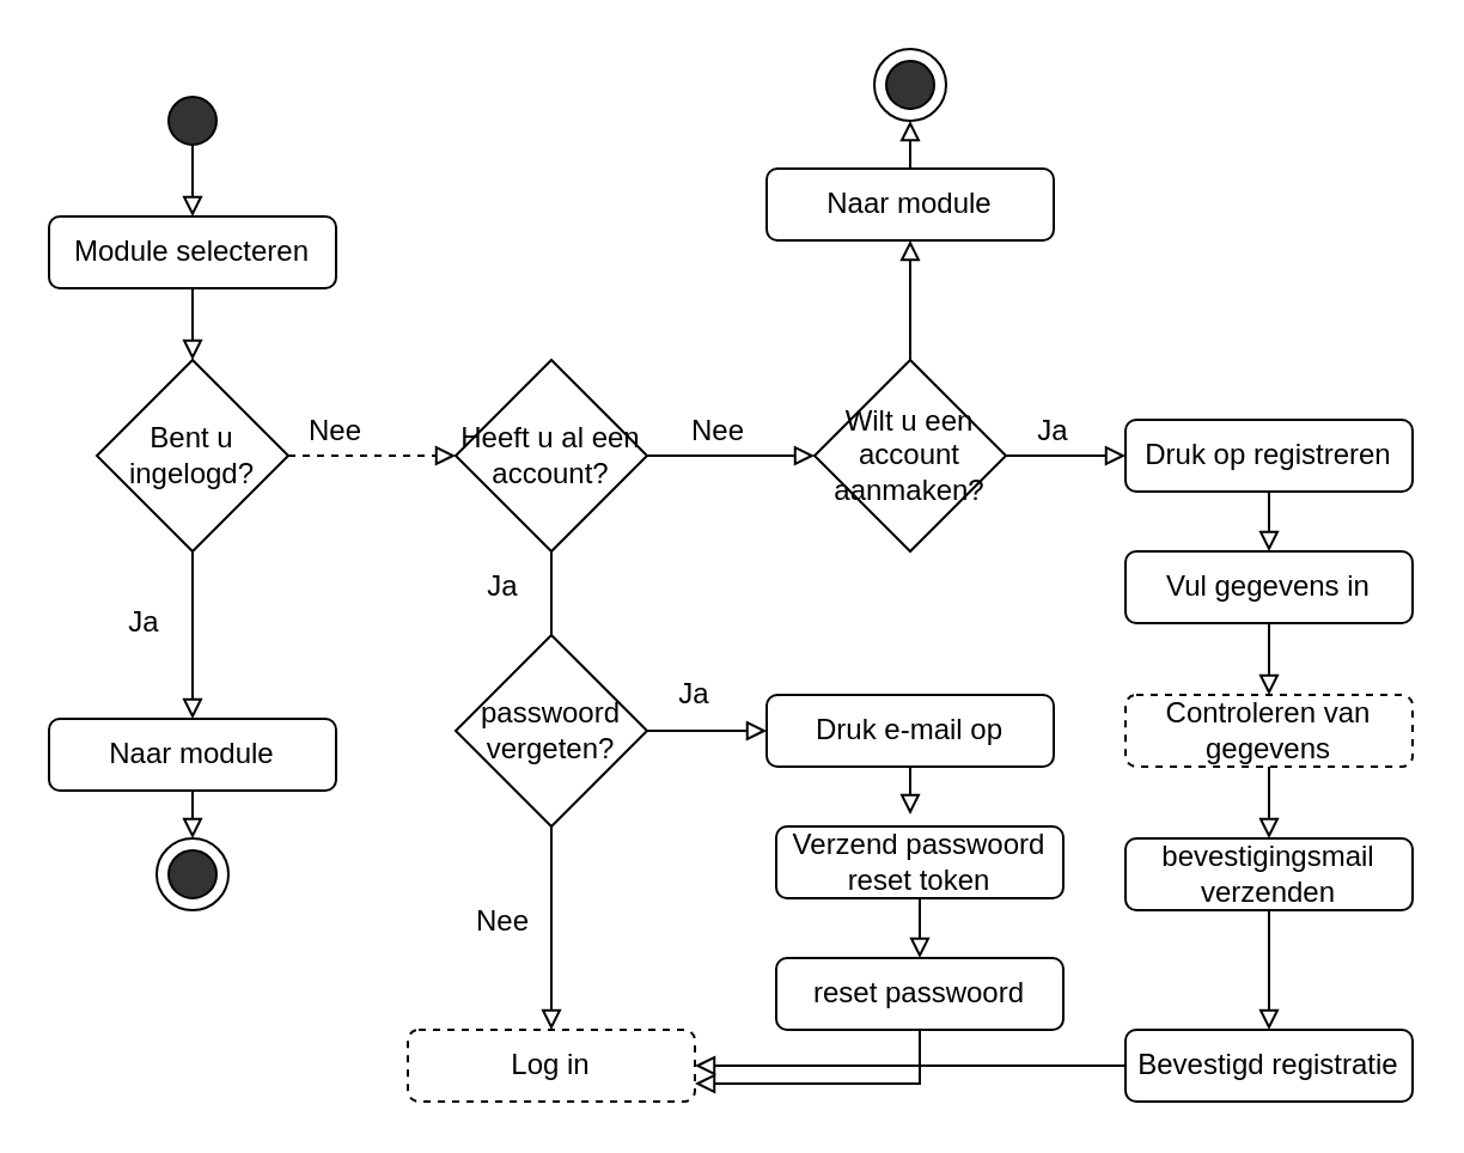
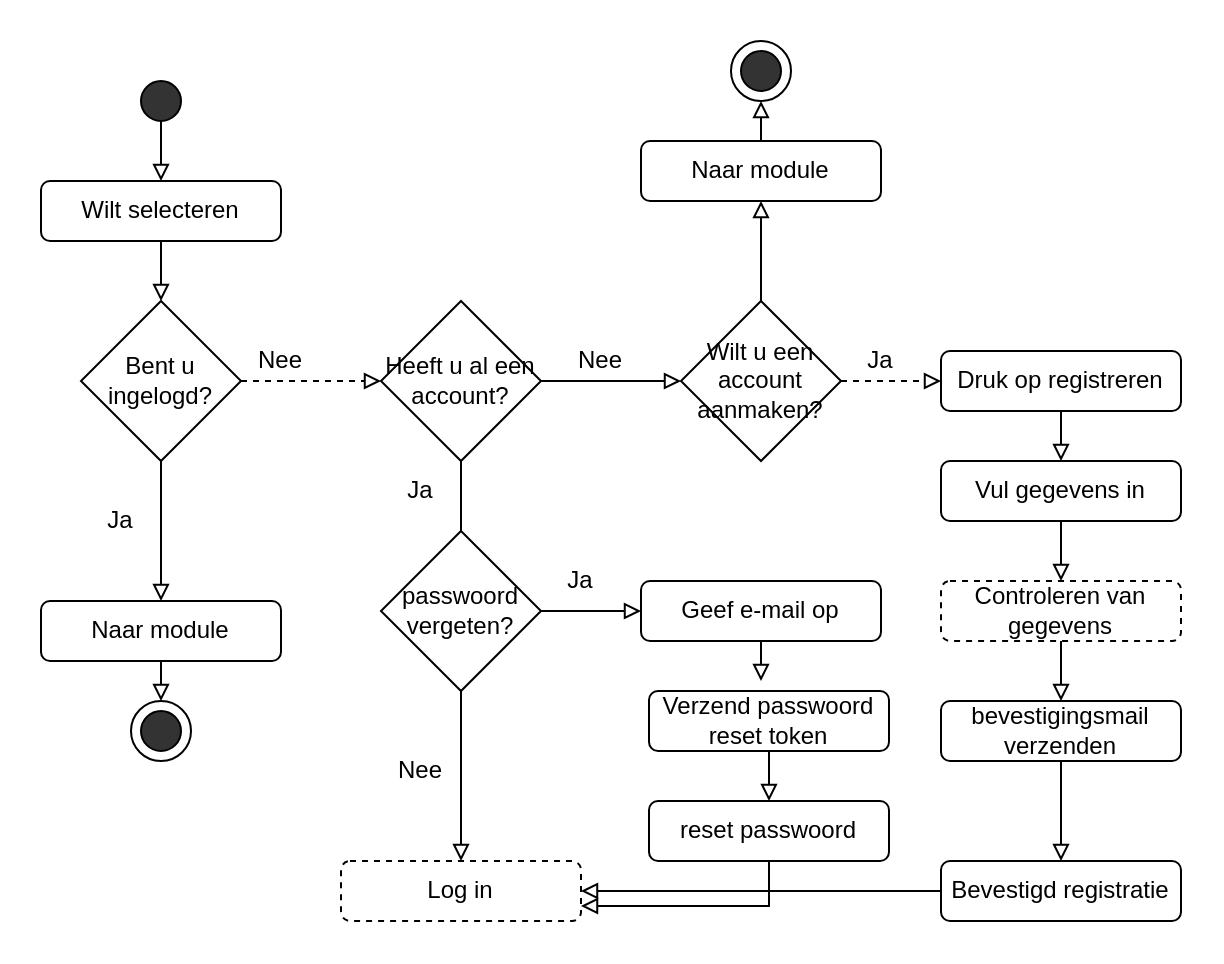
  <mxCell id="0" />
  <mxCell id="1" parent="0" />
  <mxCell id="2" style="edgeStyle=orthogonalEdgeStyle;rounded=0;orthogonalLoop=1;jettySize=auto;html=1;endArrow=block;endFill=0;" edge="1" parent="1" source="3"><mxGeometry relative="1" as="geometry"><mxPoint x="80" y="90" as="targetPoint" /></mxGeometry></mxCell>
  <mxCell id="3" value="" style="ellipse;whiteSpace=wrap;html=1;aspect=fixed;fillColor=#333333;" vertex="1" parent="1"><mxGeometry x="70" y="40" width="20" height="20" as="geometry" /></mxCell>
  <mxCell id="4" style="edgeStyle=none;rounded=0;orthogonalLoop=1;jettySize=auto;html=1;exitX=1;exitY=0.5;exitDx=0;exitDy=0;entryX=0;entryY=0.5;entryDx=0;entryDy=0;endArrow=block;endFill=0;" edge="1" parent="1" source="6" target="10"><mxGeometry relative="1" as="geometry" /></mxCell>
  <mxCell id="5" style="edgeStyle=none;rounded=0;orthogonalLoop=1;jettySize=auto;html=1;exitX=0.5;exitY=1;exitDx=0;exitDy=0;entryX=0.5;entryY=0;entryDx=0;entryDy=0;endArrow=block;endFill=0;" edge="1" parent="1" source="6" target="11"><mxGeometry relative="1" as="geometry" /></mxCell>
  <mxCell id="6" value="Heeft u al een account?" style="rhombus;whiteSpace=wrap;html=1;fillColor=#FFFFFF;" vertex="1" parent="1"><mxGeometry x="190" y="150" width="80" height="80" as="geometry" /></mxCell>
- <mxCell id="7" value="Module selecteren" style="rounded=1;whiteSpace=wrap;html=1;fillColor=#FFFFFF;" vertex="1" parent="1"><mxGeometry x="20" y="90" width="120" height="30" as="geometry" /></mxCell>
+ <mxCell id="7" value="Wilt selecteren" style="rounded=1;whiteSpace=wrap;html=1;fillColor=#FFFFFF;" vertex="1" parent="1"><mxGeometry x="20" y="90" width="120" height="30" as="geometry" /></mxCell>
  <mxCell id="8" style="edgeStyle=none;rounded=0;orthogonalLoop=1;jettySize=auto;html=1;exitX=0.5;exitY=0;exitDx=0;exitDy=0;endArrow=block;endFill=0;" edge="1" parent="1" source="10"><mxGeometry relative="1" as="geometry"><mxPoint x="380" y="100" as="targetPoint" /></mxGeometry></mxCell>
- <mxCell id="9" style="edgeStyle=none;rounded=0;orthogonalLoop=1;jettySize=auto;html=1;exitX=1;exitY=0.5;exitDx=0;exitDy=0;entryX=0;entryY=0.5;entryDx=0;entryDy=0;endArrow=block;endFill=0;" edge="1" parent="1" source="10" target="13"><mxGeometry relative="1" as="geometry" /></mxCell>
+ <mxCell id="9" style="edgeStyle=none;rounded=0;orthogonalLoop=1;jettySize=auto;html=1;exitX=1;exitY=0.5;exitDx=0;exitDy=0;entryX=0;entryY=0.5;entryDx=0;entryDy=0;endArrow=block;endFill=0;dashed=1;" edge="1" parent="1" source="10" target="13"><mxGeometry relative="1" as="geometry" /></mxCell>
  <mxCell id="10" value="Wilt u een account aanmaken?" style="rhombus;whiteSpace=wrap;html=1;fillColor=#FFFFFF;" vertex="1" parent="1"><mxGeometry x="340" y="150" width="80" height="80" as="geometry" /></mxCell>
  <mxCell id="11" value="Log in" style="rounded=1;whiteSpace=wrap;html=1;fillColor=#FFFFFF;dashed=1;" vertex="1" parent="1"><mxGeometry x="170" y="430" width="120" height="30" as="geometry" /></mxCell>
  <mxCell id="12" style="edgeStyle=none;rounded=0;orthogonalLoop=1;jettySize=auto;html=1;exitX=0.5;exitY=1;exitDx=0;exitDy=0;endArrow=block;endFill=0;" edge="1" parent="1" source="13"><mxGeometry relative="1" as="geometry"><mxPoint x="530" y="230" as="targetPoint" /></mxGeometry></mxCell>
  <mxCell id="13" value="Druk op registreren" style="rounded=1;whiteSpace=wrap;html=1;fillColor=#FFFFFF;" vertex="1" parent="1"><mxGeometry x="470" y="175" width="120" height="30" as="geometry" /></mxCell>
  <mxCell id="14" style="edgeStyle=none;rounded=0;orthogonalLoop=1;jettySize=auto;html=1;exitX=0.5;exitY=1;exitDx=0;exitDy=0;endArrow=block;endFill=0;" edge="1" parent="1" source="16"><mxGeometry relative="1" as="geometry"><mxPoint x="80" y="300" as="targetPoint" /></mxGeometry></mxCell>
  <mxCell id="15" style="edgeStyle=none;rounded=0;orthogonalLoop=1;jettySize=auto;html=1;exitX=1;exitY=0.5;exitDx=0;exitDy=0;entryX=0;entryY=0.5;entryDx=0;entryDy=0;endArrow=block;endFill=0;dashed=1;" edge="1" parent="1" source="16" target="6"><mxGeometry relative="1" as="geometry" /></mxCell>
  <mxCell id="16" value="Bent u ingelogd?" style="rhombus;whiteSpace=wrap;html=1;fillColor=#FFFFFF;" vertex="1" parent="1"><mxGeometry x="40" y="150" width="80" height="80" as="geometry" /></mxCell>
  <mxCell id="17" style="edgeStyle=none;rounded=0;orthogonalLoop=1;jettySize=auto;html=1;exitX=0.5;exitY=1;exitDx=0;exitDy=0;entryX=0.5;entryY=0;entryDx=0;entryDy=0;endArrow=block;endFill=0;" edge="1" parent="1" source="7" target="16"><mxGeometry relative="1" as="geometry"><mxPoint x="80" y="100" as="sourcePoint" /><mxPoint x="80" y="320" as="targetPoint" /></mxGeometry></mxCell>
  <mxCell id="18" style="edgeStyle=orthogonalEdgeStyle;rounded=0;orthogonalLoop=1;jettySize=auto;html=1;exitX=0.5;exitY=1;exitDx=0;exitDy=0;entryX=0.5;entryY=0;entryDx=0;entryDy=0;endArrow=block;endFill=0;" edge="1" parent="1" source="19" target="32"><mxGeometry relative="1" as="geometry" /></mxCell>
  <mxCell id="19" value="Naar module" style="rounded=1;whiteSpace=wrap;html=1;fillColor=#FFFFFF;" vertex="1" parent="1"><mxGeometry x="20" y="300" width="120" height="30" as="geometry" /></mxCell>
  <mxCell id="20" style="edgeStyle=orthogonalEdgeStyle;rounded=0;orthogonalLoop=1;jettySize=auto;html=1;exitX=0.5;exitY=0;exitDx=0;exitDy=0;entryX=0.5;entryY=1;entryDx=0;entryDy=0;endArrow=block;endFill=0;" edge="1" parent="1" source="21" target="30"><mxGeometry relative="1" as="geometry" /></mxCell>
  <mxCell id="21" value="Naar module" style="rounded=1;whiteSpace=wrap;html=1;fillColor=#FFFFFF;" vertex="1" parent="1"><mxGeometry x="320" y="70" width="120" height="30" as="geometry" /></mxCell>
  <mxCell id="22" style="edgeStyle=none;rounded=0;orthogonalLoop=1;jettySize=auto;html=1;exitX=0.5;exitY=1;exitDx=0;exitDy=0;entryX=0.5;entryY=0;entryDx=0;entryDy=0;endArrow=block;endFill=0;" edge="1" parent="1" source="23" target="25"><mxGeometry relative="1" as="geometry" /></mxCell>
  <mxCell id="23" value="Vul gegevens in&lt;span style=&quot;color: rgba(0 , 0 , 0 , 0) ; font-family: monospace ; font-size: 0px&quot;&gt;%3CmxGraphModel%3E%3Croot%3E%3CmxCell%20id%3D%220%22%2F%3E%3CmxCell%20id%3D%221%22%20parent%3D%220%22%2F%3E%3CmxCell%20id%3D%222%22%20value%3D%22Druk%20op%20registreren%22%20style%3D%22rounded%3D1%3BwhiteSpace%3Dwrap%3Bhtml%3D1%3BfillColor%3D%23FFFFFF%3B%22%20vertex%3D%221%22%20parent%3D%221%22%3E%3CmxGeometry%20x%3D%22560%22%20y%3D%2235%22%20width%3D%22120%22%20height%3D%2230%22%20as%3D%22geometry%22%2F%3E%3C%2FmxCell%3E%3C%2Froot%3E%3C%2FmxGraphModel%3E&lt;/span&gt;" style="rounded=1;whiteSpace=wrap;html=1;fillColor=#FFFFFF;" vertex="1" parent="1"><mxGeometry x="470" y="230" width="120" height="30" as="geometry" /></mxCell>
  <mxCell id="24" style="edgeStyle=none;rounded=0;orthogonalLoop=1;jettySize=auto;html=1;exitX=0.5;exitY=1;exitDx=0;exitDy=0;entryX=0.5;entryY=0;entryDx=0;entryDy=0;endArrow=block;endFill=0;" edge="1" parent="1" source="25" target="27"><mxGeometry relative="1" as="geometry" /></mxCell>
  <mxCell id="25" value="Controleren van gegevens" style="rounded=1;whiteSpace=wrap;html=1;fillColor=#FFFFFF;dashed=1;" vertex="1" parent="1"><mxGeometry x="470" y="290" width="120" height="30" as="geometry" /></mxCell>
  <mxCell id="26" style="edgeStyle=none;rounded=0;orthogonalLoop=1;jettySize=auto;html=1;exitX=0.5;exitY=1;exitDx=0;exitDy=0;entryX=0.5;entryY=0;entryDx=0;entryDy=0;endArrow=block;endFill=0;" edge="1" parent="1" source="27" target="29"><mxGeometry relative="1" as="geometry" /></mxCell>
  <mxCell id="27" value="bevestigingsmail verzenden" style="rounded=1;whiteSpace=wrap;html=1;fillColor=#FFFFFF;" vertex="1" parent="1"><mxGeometry x="470" y="350" width="120" height="30" as="geometry" /></mxCell>
  <mxCell id="28" style="edgeStyle=orthogonalEdgeStyle;rounded=0;orthogonalLoop=1;jettySize=auto;html=1;entryX=1;entryY=0.5;entryDx=0;entryDy=0;endArrow=block;endFill=0;" edge="1" parent="1" source="29" target="11"><mxGeometry relative="1" as="geometry" /></mxCell>
  <mxCell id="29" value="Bevestigd registratie" style="rounded=1;whiteSpace=wrap;html=1;fillColor=#FFFFFF;" vertex="1" parent="1"><mxGeometry x="470" y="430" width="120" height="30" as="geometry" /></mxCell>
  <mxCell id="30" value="" style="ellipse;whiteSpace=wrap;html=1;aspect=fixed;fillColor=#FFFFFF;" vertex="1" parent="1"><mxGeometry x="365" y="20" width="30" height="30" as="geometry" /></mxCell>
  <mxCell id="31" value="" style="ellipse;whiteSpace=wrap;html=1;aspect=fixed;fillColor=#333333;" vertex="1" parent="1"><mxGeometry x="370" y="25" width="20" height="20" as="geometry" /></mxCell>
  <mxCell id="32" value="" style="ellipse;whiteSpace=wrap;html=1;aspect=fixed;fillColor=#FFFFFF;" vertex="1" parent="1"><mxGeometry x="65" y="350" width="30" height="30" as="geometry" /></mxCell>
  <mxCell id="33" value="" style="ellipse;whiteSpace=wrap;html=1;aspect=fixed;fillColor=#333333;" vertex="1" parent="1"><mxGeometry x="70" y="355" width="20" height="20" as="geometry" /></mxCell>
  <mxCell id="34" style="edgeStyle=orthogonalEdgeStyle;rounded=0;orthogonalLoop=1;jettySize=auto;html=1;exitX=1;exitY=0.5;exitDx=0;exitDy=0;endArrow=block;endFill=0;" edge="1" parent="1" source="35"><mxGeometry relative="1" as="geometry"><mxPoint x="320" y="305" as="targetPoint" /></mxGeometry></mxCell>
  <mxCell id="35" value="passwoord vergeten?" style="rhombus;whiteSpace=wrap;html=1;fillColor=#FFFFFF;" vertex="1" parent="1"><mxGeometry x="190" y="265" width="80" height="80" as="geometry" /></mxCell>
  <mxCell id="36" style="edgeStyle=orthogonalEdgeStyle;rounded=0;orthogonalLoop=1;jettySize=auto;html=1;exitX=0.5;exitY=1;exitDx=0;exitDy=0;endArrow=block;endFill=0;" edge="1" parent="1" source="37"><mxGeometry relative="1" as="geometry"><mxPoint x="380" y="340" as="targetPoint" /></mxGeometry></mxCell>
- <mxCell id="37" value="Druk e-mail op" style="rounded=1;whiteSpace=wrap;html=1;fillColor=#FFFFFF;" vertex="1" parent="1"><mxGeometry x="320" y="290" width="120" height="30" as="geometry" /></mxCell>
+ <mxCell id="37" value="Geef e-mail op" style="rounded=1;whiteSpace=wrap;html=1;fillColor=#FFFFFF;" vertex="1" parent="1"><mxGeometry x="320" y="290" width="120" height="30" as="geometry" /></mxCell>
  <mxCell id="38" style="edgeStyle=orthogonalEdgeStyle;rounded=0;orthogonalLoop=1;jettySize=auto;html=1;exitX=0.5;exitY=1;exitDx=0;exitDy=0;endArrow=block;endFill=0;" edge="1" parent="1" source="39"><mxGeometry relative="1" as="geometry"><mxPoint x="384" y="400" as="targetPoint" /></mxGeometry></mxCell>
  <mxCell id="39" value="Verzend passwoord reset token" style="rounded=1;whiteSpace=wrap;html=1;fillColor=#FFFFFF;" vertex="1" parent="1"><mxGeometry x="324" y="345" width="120" height="30" as="geometry" /></mxCell>
  <mxCell id="40" style="edgeStyle=orthogonalEdgeStyle;rounded=0;orthogonalLoop=1;jettySize=auto;html=1;exitX=0.5;exitY=1;exitDx=0;exitDy=0;entryX=1;entryY=0.75;entryDx=0;entryDy=0;endArrow=block;endFill=0;" edge="1" parent="1" source="41" target="11"><mxGeometry relative="1" as="geometry" /></mxCell>
  <mxCell id="41" value="reset passwoord" style="rounded=1;whiteSpace=wrap;html=1;fillColor=#FFFFFF;" vertex="1" parent="1"><mxGeometry x="324" y="400" width="120" height="30" as="geometry" /></mxCell>
  <mxCell id="42" value="Ja" style="text;html=1;strokeColor=none;fillColor=none;align=center;verticalAlign=middle;whiteSpace=wrap;rounded=0;" vertex="1" parent="1"><mxGeometry x="190" y="235" width="40" height="20" as="geometry" /></mxCell>
  <mxCell id="43" value="Ja" style="text;html=1;strokeColor=none;fillColor=none;align=center;verticalAlign=middle;whiteSpace=wrap;rounded=0;" vertex="1" parent="1"><mxGeometry x="40" y="250" width="40" height="20" as="geometry" /></mxCell>
  <mxCell id="44" value="Ja" style="text;html=1;strokeColor=none;fillColor=none;align=center;verticalAlign=middle;whiteSpace=wrap;rounded=0;" vertex="1" parent="1"><mxGeometry x="270" y="280" width="40" height="20" as="geometry" /></mxCell>
  <mxCell id="45" value="Ja" style="text;html=1;strokeColor=none;fillColor=none;align=center;verticalAlign=middle;whiteSpace=wrap;rounded=0;" vertex="1" parent="1"><mxGeometry x="420" y="170" width="40" height="20" as="geometry" /></mxCell>
  <mxCell id="46" value="Nee" style="text;html=1;strokeColor=none;fillColor=none;align=center;verticalAlign=middle;whiteSpace=wrap;rounded=0;" vertex="1" parent="1"><mxGeometry x="280" y="170" width="40" height="20" as="geometry" /></mxCell>
  <mxCell id="47" value="Nee" style="text;html=1;strokeColor=none;fillColor=none;align=center;verticalAlign=middle;whiteSpace=wrap;rounded=0;" vertex="1" parent="1"><mxGeometry x="120" y="170" width="40" height="20" as="geometry" /></mxCell>
  <mxCell id="48" value="Nee" style="text;html=1;strokeColor=none;fillColor=none;align=center;verticalAlign=middle;whiteSpace=wrap;rounded=0;" vertex="1" parent="1"><mxGeometry x="190" y="375" width="40" height="20" as="geometry" /></mxCell>
